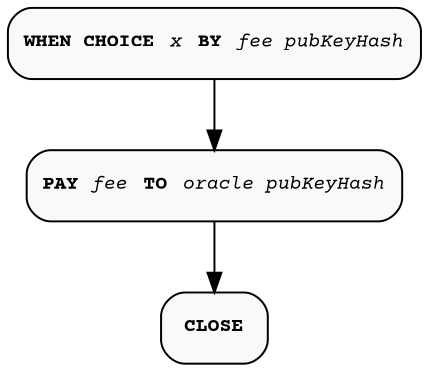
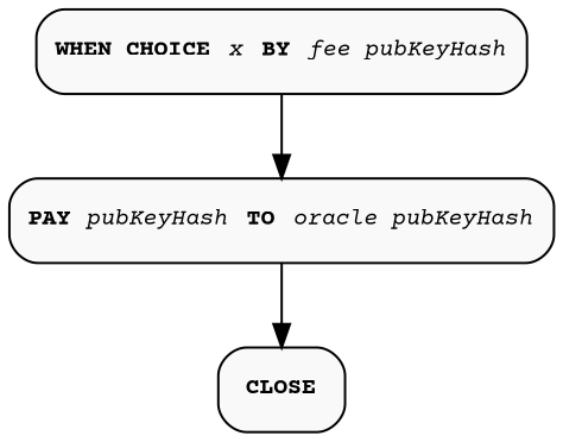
  digraph {
    fontname="Courier Prime"
    nodesep=0.6
    rankdir=TD
    ranksep=0.5
    splines=line
    node [color="#aaa" fillcolor="#f9f9f9" fontname="Courier Prime" fontsize=10 shape=rect style="filled, rounded"]
    edge [color="#aaa" fontname="Courier Prime" fontsize=10 headport=n tailport=s]
    n1 [label=<<b>WHEN CHOICE</b> <i>x</i> <b>BY</b> <i>fee pubKeyHash</i>>]
-   n2 [label=<<b>PAY </b><i>fee</i> <b>TO</b> <i>oracle pubKeyHash</i>>]
+   n2 [label=<<b>PAY </b><i>pubKeyHash</i> <b>TO</b> <i>oracle pubKeyHash</i>>]
    n3 [label=<<b>CLOSE</b>>]
    n1 -> n2
    n2 -> n3
  }
